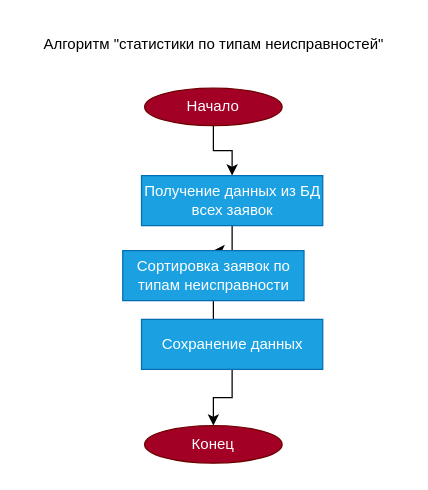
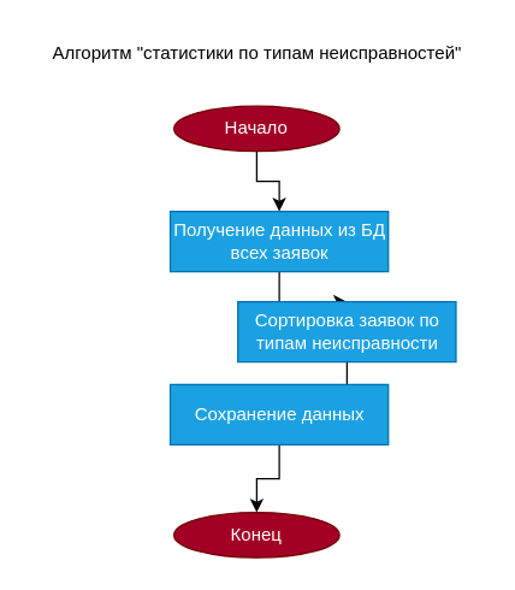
  <mxCell id="0" />
  <mxCell id="1" parent="0" />
  <mxCell id="2" value="Алгоритм &quot;статистики по типам неисправностей&quot;" style="text;html=1;align=center;verticalAlign=middle;resizable=0;points=[];autosize=1;strokeColor=none;fillColor=none;" parent="1" vertex="1"><mxGeometry x="20" y="20" width="300" height="30" as="geometry" /></mxCell>
  <mxCell id="3" value="" style="edgeStyle=orthogonalEdgeStyle;rounded=0;orthogonalLoop=1;jettySize=auto;html=1;" edge="1" parent="1" source="4" target="6"><mxGeometry relative="1" as="geometry" /></mxCell>
  <mxCell id="4" value="Начало" style="ellipse;whiteSpace=wrap;html=1;fillColor=#a20025;fontColor=#ffffff;strokeColor=#6F0000;" vertex="1" parent="1"><mxGeometry x="115" y="70" width="110" height="30" as="geometry" /></mxCell>
  <mxCell id="5" value="" style="edgeStyle=orthogonalEdgeStyle;rounded=0;orthogonalLoop=1;jettySize=auto;html=1;" edge="1" parent="1" source="6" target="8"><mxGeometry relative="1" as="geometry" /></mxCell>
  <mxCell id="6" value="Получение данных из БД всех заявок" style="rounded=0;whiteSpace=wrap;html=1;fillColor=#1ba1e2;fontColor=#ffffff;strokeColor=#006EAF;" vertex="1" parent="1"><mxGeometry x="112.5" y="140" width="145" height="40" as="geometry" /></mxCell>
  <mxCell id="7" value="" style="edgeStyle=orthogonalEdgeStyle;rounded=0;orthogonalLoop=1;jettySize=auto;html=1;" edge="1" parent="1" source="8" target="10"><mxGeometry relative="1" as="geometry" /></mxCell>
- <mxCell id="8" value="Сортировка заявок по типам неисправности" style="rounded=0;whiteSpace=wrap;html=1;fillColor=#1ba1e2;fontColor=#ffffff;strokeColor=#006EAF;" vertex="1" parent="1"><mxGeometry x="97.5" y="200" width="145" height="40" as="geometry" /></mxCell>
+ <mxCell id="8" value="Сортировка заявок по типам неисправности" style="rounded=0;whiteSpace=wrap;html=1;fillColor=#1ba1e2;fontColor=#ffffff;strokeColor=#006EAF;" vertex="1" parent="1"><mxGeometry x="157.5" y="200" width="145" height="40" as="geometry" /></mxCell>
  <mxCell id="9" value="" style="edgeStyle=orthogonalEdgeStyle;rounded=0;orthogonalLoop=1;jettySize=auto;html=1;" edge="1" parent="1" source="10" target="11"><mxGeometry relative="1" as="geometry" /></mxCell>
  <mxCell id="10" value="Сохранение данных" style="rounded=0;whiteSpace=wrap;html=1;fillColor=#1ba1e2;fontColor=#ffffff;strokeColor=#006EAF;" vertex="1" parent="1"><mxGeometry x="112.5" y="255" width="145" height="40" as="geometry" /></mxCell>
  <mxCell id="11" value="Конец" style="ellipse;whiteSpace=wrap;html=1;fillColor=#a20025;fontColor=#ffffff;strokeColor=#6F0000;" vertex="1" parent="1"><mxGeometry x="115" y="340" width="110" height="30" as="geometry" /></mxCell>
